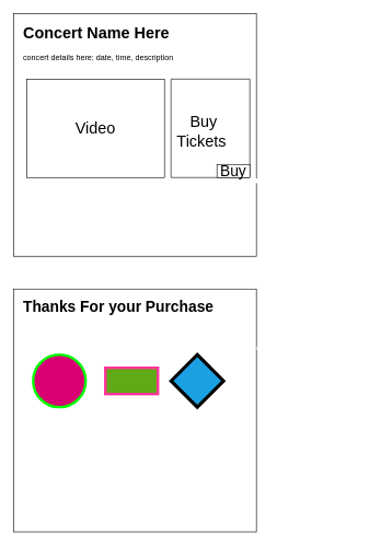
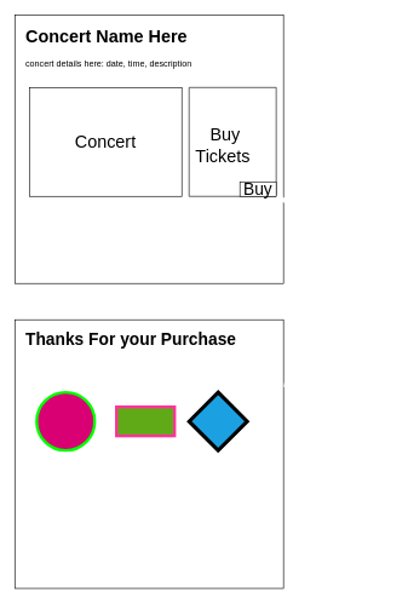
  <mxCell id="0" />
  <mxCell id="1" parent="0" />
  <mxCell id="2" value="" style="whiteSpace=wrap;html=1;aspect=fixed;" vertex="1" parent="1"><mxGeometry x="20" y="20" width="370" height="370" as="geometry" /></mxCell>
  <mxCell id="3" value="&lt;h1&gt;Concert Name Here&lt;/h1&gt;&lt;p&gt;concert details here: date, time, description&lt;/p&gt;" style="text;html=1;strokeColor=none;fillColor=none;spacing=5;spacingTop=-20;whiteSpace=wrap;overflow=hidden;rounded=0;" vertex="1" parent="1"><mxGeometry x="30" y="30" width="250" height="90" as="geometry" /></mxCell>
- <mxCell id="4" value="Video" style="rounded=0;whiteSpace=wrap;html=1;fontSize=24;" vertex="1" parent="1"><mxGeometry x="40" y="120" width="210" height="150" as="geometry" /></mxCell>
+ <mxCell id="4" value="Concert" style="rounded=0;whiteSpace=wrap;html=1;fontSize=24;" vertex="1" parent="1"><mxGeometry x="40" y="120" width="210" height="150" as="geometry" /></mxCell>
  <mxCell id="5" value="" style="swimlane;startSize=0;fontSize=24;" vertex="1" parent="1"><mxGeometry x="260" y="120" width="120" height="150" as="geometry" /></mxCell>
  <mxCell id="6" value="Buy Tickets&amp;nbsp;" style="text;html=1;strokeColor=none;fillColor=none;align=center;verticalAlign=middle;whiteSpace=wrap;rounded=0;fontSize=24;" vertex="1" parent="5"><mxGeometry x="20" y="65" width="60" height="30" as="geometry" /></mxCell>
  <mxCell id="7" value="" style="whiteSpace=wrap;html=1;aspect=fixed;" vertex="1" parent="1"><mxGeometry x="20" y="440" width="370" height="370" as="geometry" /></mxCell>
  <mxCell id="8" value="&lt;h1 style=&quot;font-size: 23px;&quot;&gt;Thanks For your Purchase&lt;/h1&gt;" style="text;html=1;strokeColor=none;fillColor=none;spacing=5;spacingTop=-20;whiteSpace=wrap;overflow=hidden;rounded=0;fontSize=23;" vertex="1" parent="1"><mxGeometry x="30" y="450" width="350" height="50" as="geometry" /></mxCell>
  <mxCell id="9" value="" style="ellipse;whiteSpace=wrap;html=1;aspect=fixed;fontSize=23;fillColor=#d80073;fontColor=#ffffff;strokeColor=#00FF00;strokeWidth=4;" vertex="1" parent="1"><mxGeometry x="50" y="540" width="80" height="80" as="geometry" /></mxCell>
  <mxCell id="10" value="" style="rhombus;whiteSpace=wrap;html=1;fontSize=23;fillColor=#1ba1e2;fontColor=#ffffff;strokeColor=#000000;strokeWidth=5;" vertex="1" parent="1"><mxGeometry x="260" y="540" width="80" height="80" as="geometry" /></mxCell>
  <mxCell id="11" value="" style="rounded=0;whiteSpace=wrap;html=1;fontSize=23;fillColor=#60a917;fontColor=#ffffff;strokeColor=#FF3399;strokeWidth=4;" vertex="1" parent="1"><mxGeometry x="160" y="560" width="80" height="40" as="geometry" /></mxCell>
  <mxCell id="12" value="" style="endArrow=classic;html=1;fontSize=23;exitX=1;exitY=1;exitDx=0;exitDy=0;entryX=1;entryY=0.25;entryDx=0;entryDy=0;curved=1;strokeColor=#FFFFFF;strokeWidth=6;" edge="1" parent="1" source="5" target="7"><mxGeometry width="50" height="50" relative="1" as="geometry"><mxPoint x="310" y="470" as="sourcePoint" /><mxPoint x="360" y="420" as="targetPoint" /><Array as="points"><mxPoint x="540" y="340" /></Array></mxGeometry></mxCell>
  <mxCell id="13" value="Buy" style="rounded=0;whiteSpace=wrap;html=1;fontSize=23;" vertex="1" parent="1"><mxGeometry x="330" y="250" width="50" height="20" as="geometry" /></mxCell>
